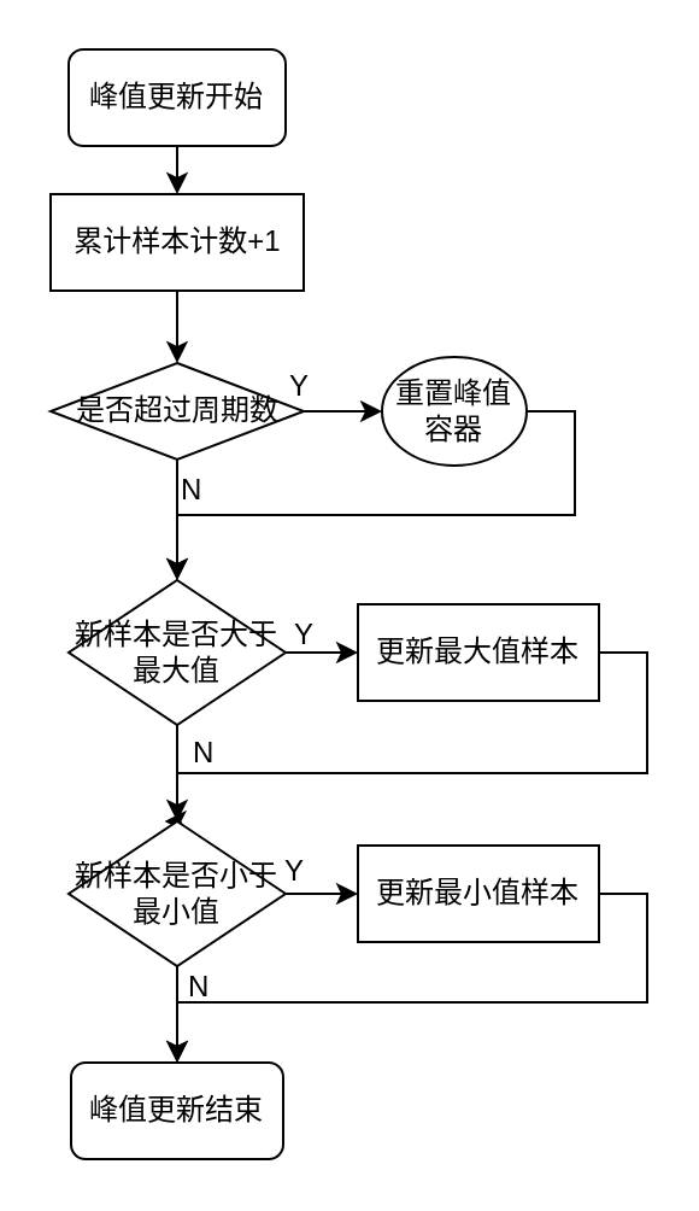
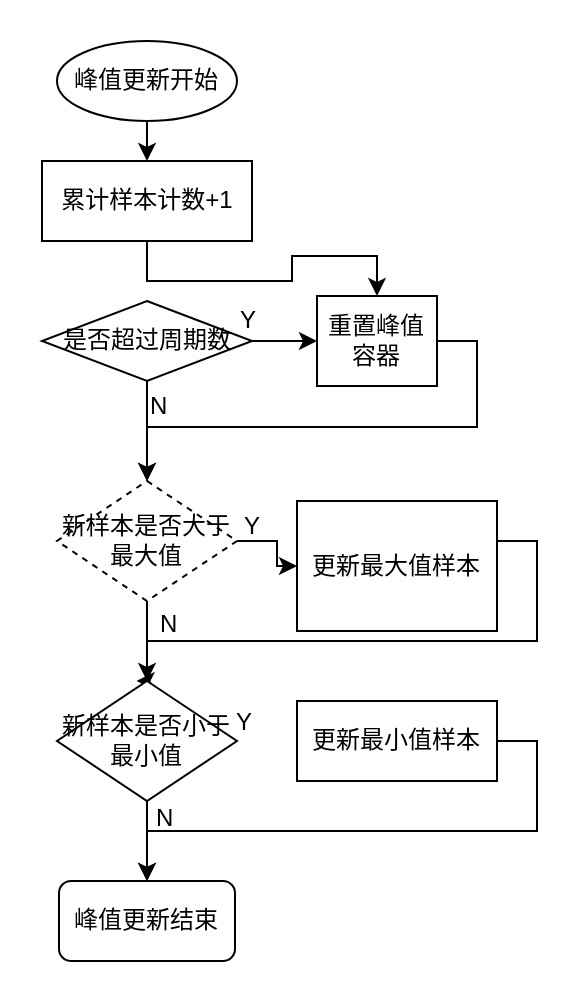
  <mxCell id="0" />
  <mxCell id="1" parent="0" />
  <mxCell id="2" style="edgeStyle=orthogonalEdgeStyle;rounded=0;orthogonalLoop=1;jettySize=auto;html=1;exitX=0.5;exitY=1;exitDx=0;exitDy=0;entryX=0.5;entryY=0;entryDx=0;entryDy=0;" parent="1" source="3" target="5" edge="1"><mxGeometry relative="1" as="geometry" /></mxCell>
- <mxCell id="3" value="峰值更新开始" style="rounded=1;whiteSpace=wrap;html=1;" parent="1" vertex="1"><mxGeometry x="28" y="20" width="90" height="40" as="geometry" /></mxCell>
- <mxCell id="4" style="edgeStyle=orthogonalEdgeStyle;rounded=0;orthogonalLoop=1;jettySize=auto;html=1;exitX=0.5;exitY=1;exitDx=0;exitDy=0;entryX=0.5;entryY=0;entryDx=0;entryDy=0;" parent="1" source="5" target="8" edge="1"><mxGeometry relative="1" as="geometry" /></mxCell>
+ <mxCell id="3" value="峰值更新开始" style="ellipse;whiteSpace=wrap;html=1;" parent="1" vertex="1"><mxGeometry x="28" y="20" width="90" height="40" as="geometry" /></mxCell>
+ <mxCell id="4" style="edgeStyle=orthogonalEdgeStyle;rounded=0;orthogonalLoop=1;jettySize=auto;html=1;exitX=0.5;exitY=1;exitDx=0;exitDy=0;" parent="1" source="5" target="10" edge="1"><mxGeometry relative="1" as="geometry" /></mxCell>
  <mxCell id="5" value="累计样本计数+1" style="rounded=0;whiteSpace=wrap;html=1;" parent="1" vertex="1"><mxGeometry x="20.5" y="80" width="105" height="40" as="geometry" /></mxCell>
  <mxCell id="6" style="edgeStyle=orthogonalEdgeStyle;rounded=0;orthogonalLoop=1;jettySize=auto;html=1;exitX=1;exitY=0.5;exitDx=0;exitDy=0;entryX=0;entryY=0.5;entryDx=0;entryDy=0;" parent="1" source="8" target="10" edge="1"><mxGeometry relative="1" as="geometry" /></mxCell>
  <mxCell id="7" style="edgeStyle=orthogonalEdgeStyle;rounded=0;orthogonalLoop=1;jettySize=auto;html=1;entryX=0.5;entryY=0;entryDx=0;entryDy=0;" parent="1" source="8" target="14" edge="1"><mxGeometry relative="1" as="geometry" /></mxCell>
  <mxCell id="8" value="是否超过周期数" style="rhombus;whiteSpace=wrap;html=1;" parent="1" vertex="1"><mxGeometry x="20.5" y="150" width="105" height="40" as="geometry" /></mxCell>
  <mxCell id="9" style="edgeStyle=orthogonalEdgeStyle;rounded=0;orthogonalLoop=1;jettySize=auto;html=1;exitX=1;exitY=0.5;exitDx=0;exitDy=0;entryX=0.5;entryY=0;entryDx=0;entryDy=0;" parent="1" source="10" target="14" edge="1"><mxGeometry relative="1" as="geometry"><Array as="points"><mxPoint x="238" y="170" /><mxPoint x="238" y="213" /><mxPoint x="73" y="213" /></Array></mxGeometry></mxCell>
- <mxCell id="10" value="重置峰值容器" style="ellipse;whiteSpace=wrap;html=1;" parent="1" vertex="1"><mxGeometry x="158" y="147.5" width="60" height="45" as="geometry" /></mxCell>
+ <mxCell id="10" value="重置峰值容器" style="rounded=0;whiteSpace=wrap;html=1;" parent="1" vertex="1"><mxGeometry x="158" y="147.5" width="60" height="45" as="geometry" /></mxCell>
  <mxCell id="11" value="Y" style="text;html=1;resizable=0;points=[];autosize=1;align=left;verticalAlign=top;spacingTop=-4;" parent="1" vertex="1"><mxGeometry x="118" y="150" width="20" height="10" as="geometry" /></mxCell>
  <mxCell id="12" value="" style="edgeStyle=orthogonalEdgeStyle;rounded=0;orthogonalLoop=1;jettySize=auto;html=1;" parent="1" source="14" target="17" edge="1"><mxGeometry relative="1" as="geometry" /></mxCell>
  <mxCell id="13" value="" style="edgeStyle=orthogonalEdgeStyle;rounded=0;orthogonalLoop=1;jettySize=auto;html=1;" parent="1" source="14" target="20" edge="1"><mxGeometry relative="1" as="geometry" /></mxCell>
- <mxCell id="14" value="新样本是否大于最大值" style="rhombus;whiteSpace=wrap;html=1;" parent="1" vertex="1"><mxGeometry x="28" y="240" width="90" height="60" as="geometry" /></mxCell>
+ <mxCell id="14" value="新样本是否大于最大值" style="rhombus;whiteSpace=wrap;html=1;dashed=1;" parent="1" vertex="1"><mxGeometry x="28" y="240" width="90" height="60" as="geometry" /></mxCell>
  <mxCell id="15" value="N" style="text;html=1;resizable=0;points=[];autosize=1;align=left;verticalAlign=top;spacingTop=-4;" parent="1" vertex="1"><mxGeometry x="73" y="192.5" width="20" height="10" as="geometry" /></mxCell>
  <mxCell id="16" style="edgeStyle=orthogonalEdgeStyle;rounded=0;orthogonalLoop=1;jettySize=auto;html=1;entryX=0.442;entryY=0;entryDx=0;entryDy=0;entryPerimeter=0;" parent="1" source="17" target="20" edge="1"><mxGeometry relative="1" as="geometry"><mxPoint x="68" y="320" as="targetPoint" /><Array as="points"><mxPoint x="268" y="270" /><mxPoint x="268" y="320" /><mxPoint x="73" y="320" /><mxPoint x="73" y="340" /></Array></mxGeometry></mxCell>
- <mxCell id="17" value="更新最大值样本" style="rounded=0;whiteSpace=wrap;html=1;" parent="1" vertex="1"><mxGeometry x="148" y="250" width="100" height="40" as="geometry" /></mxCell>
- <mxCell id="18" value="" style="edgeStyle=orthogonalEdgeStyle;rounded=0;orthogonalLoop=1;jettySize=auto;html=1;" parent="1" source="20" target="22" edge="1"><mxGeometry relative="1" as="geometry" /></mxCell>
+ <mxCell id="17" value="更新最大值样本" style="rounded=0;whiteSpace=wrap;html=1;" parent="1" vertex="1"><mxGeometry x="148" y="250" width="100" height="65" as="geometry" /></mxCell>
  <mxCell id="19" value="" style="edgeStyle=orthogonalEdgeStyle;rounded=0;orthogonalLoop=1;jettySize=auto;html=1;" parent="1" source="20" target="24" edge="1"><mxGeometry relative="1" as="geometry" /></mxCell>
  <mxCell id="20" value="新样本是否小于最小值" style="rhombus;whiteSpace=wrap;html=1;" parent="1" vertex="1"><mxGeometry x="28" y="340" width="90" height="60" as="geometry" /></mxCell>
  <mxCell id="21" style="edgeStyle=orthogonalEdgeStyle;rounded=0;orthogonalLoop=1;jettySize=auto;html=1;exitX=1;exitY=0.5;exitDx=0;exitDy=0;entryX=0.5;entryY=0;entryDx=0;entryDy=0;" parent="1" source="22" target="24" edge="1"><mxGeometry relative="1" as="geometry" /></mxCell>
  <mxCell id="22" value="更新最小值样本" style="rounded=0;whiteSpace=wrap;html=1;" parent="1" vertex="1"><mxGeometry x="148" y="350" width="100" height="40" as="geometry" /></mxCell>
  <mxCell id="23" value="Y" style="text;html=1;resizable=0;points=[];autosize=1;align=left;verticalAlign=top;spacingTop=-4;" parent="1" vertex="1"><mxGeometry x="120" y="253" width="20" height="10" as="geometry" /></mxCell>
  <mxCell id="24" value="峰值更新结束" style="rounded=1;whiteSpace=wrap;html=1;" parent="1" vertex="1"><mxGeometry x="29" y="440" width="88" height="40" as="geometry" /></mxCell>
  <mxCell id="25" value="N" style="text;html=1;resizable=0;points=[];autosize=1;align=left;verticalAlign=top;spacingTop=-4;" parent="1" vertex="1"><mxGeometry x="78" y="302" width="20" height="10" as="geometry" /></mxCell>
  <mxCell id="26" value="Y" style="text;html=1;resizable=0;points=[];autosize=1;align=left;verticalAlign=top;spacingTop=-4;" parent="1" vertex="1"><mxGeometry x="116" y="351" width="20" height="10" as="geometry" /></mxCell>
  <mxCell id="27" value="N" style="text;html=1;resizable=0;points=[];autosize=1;align=left;verticalAlign=top;spacingTop=-4;" parent="1" vertex="1"><mxGeometry x="76" y="399" width="20" height="10" as="geometry" /></mxCell>
